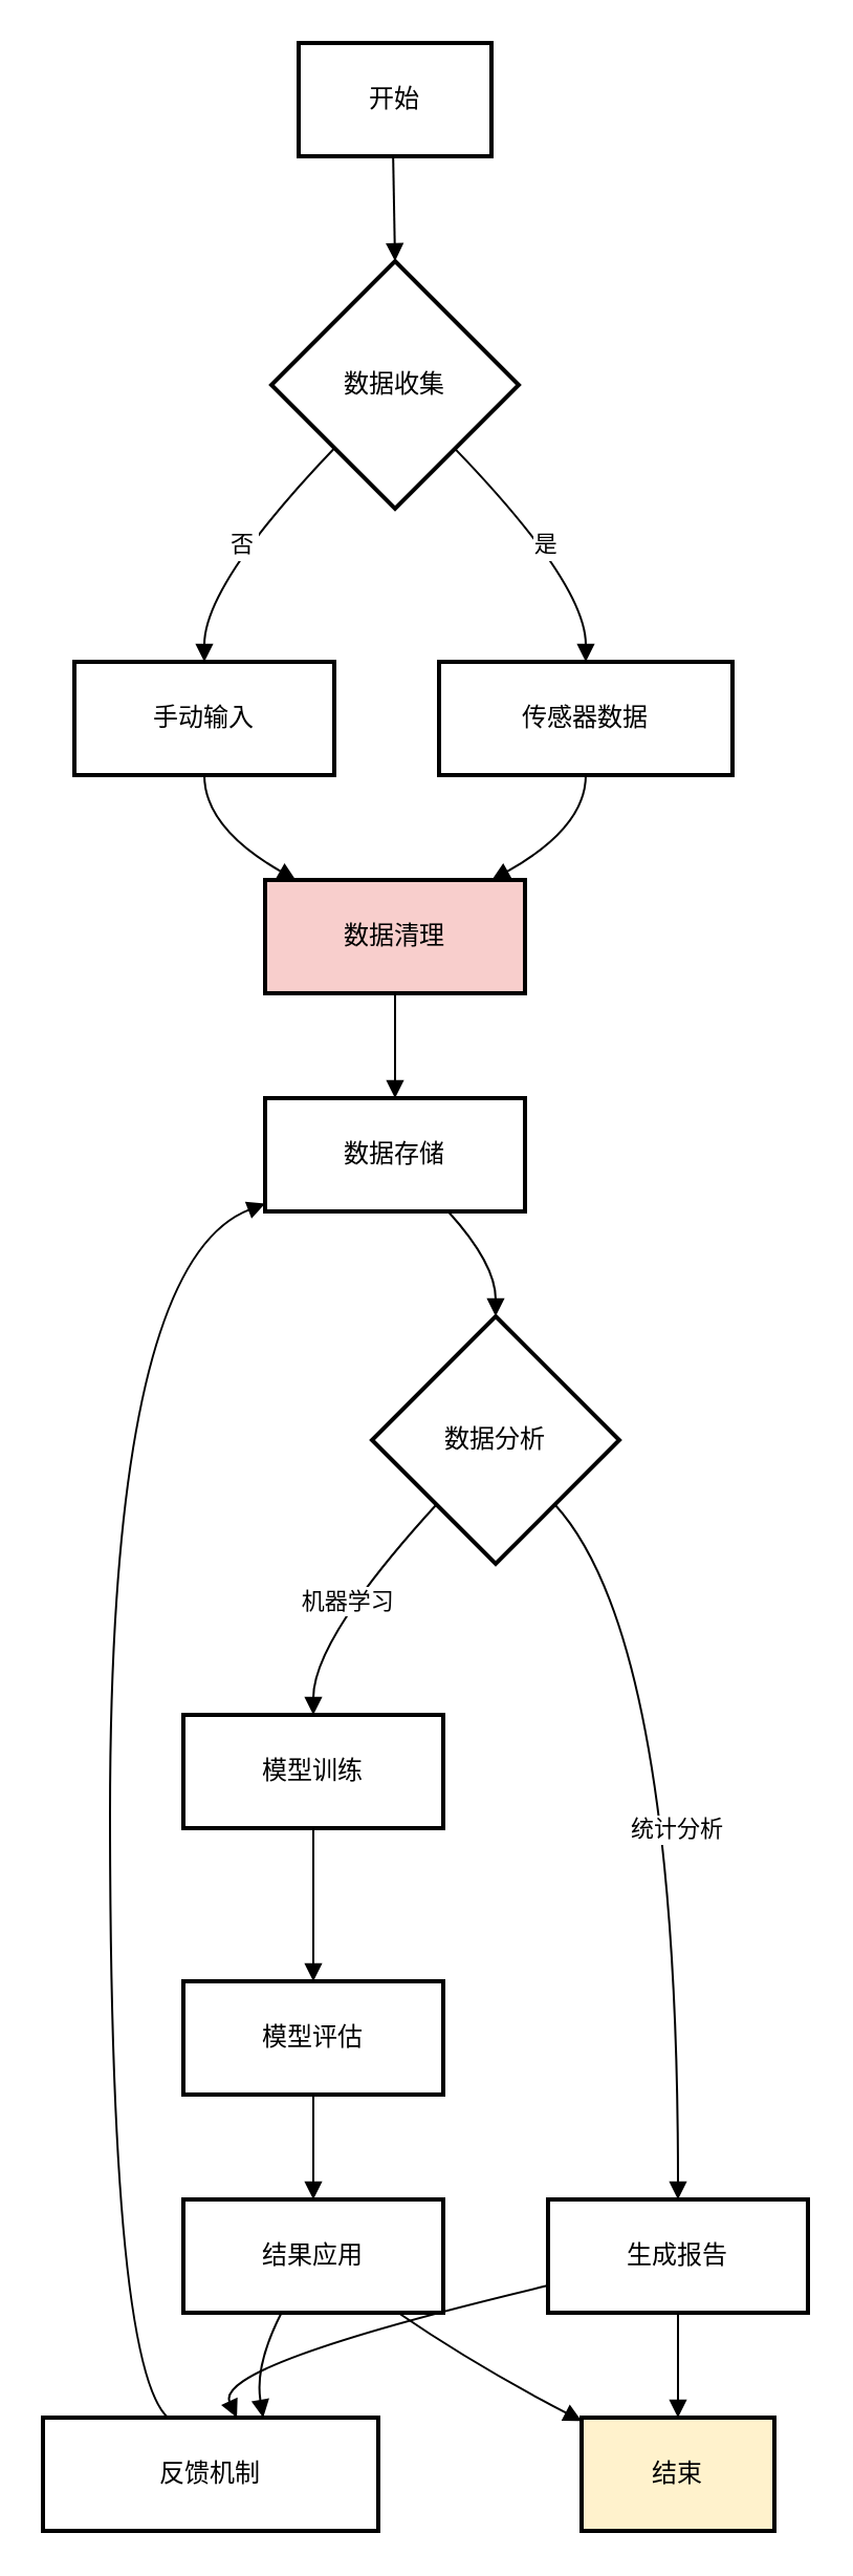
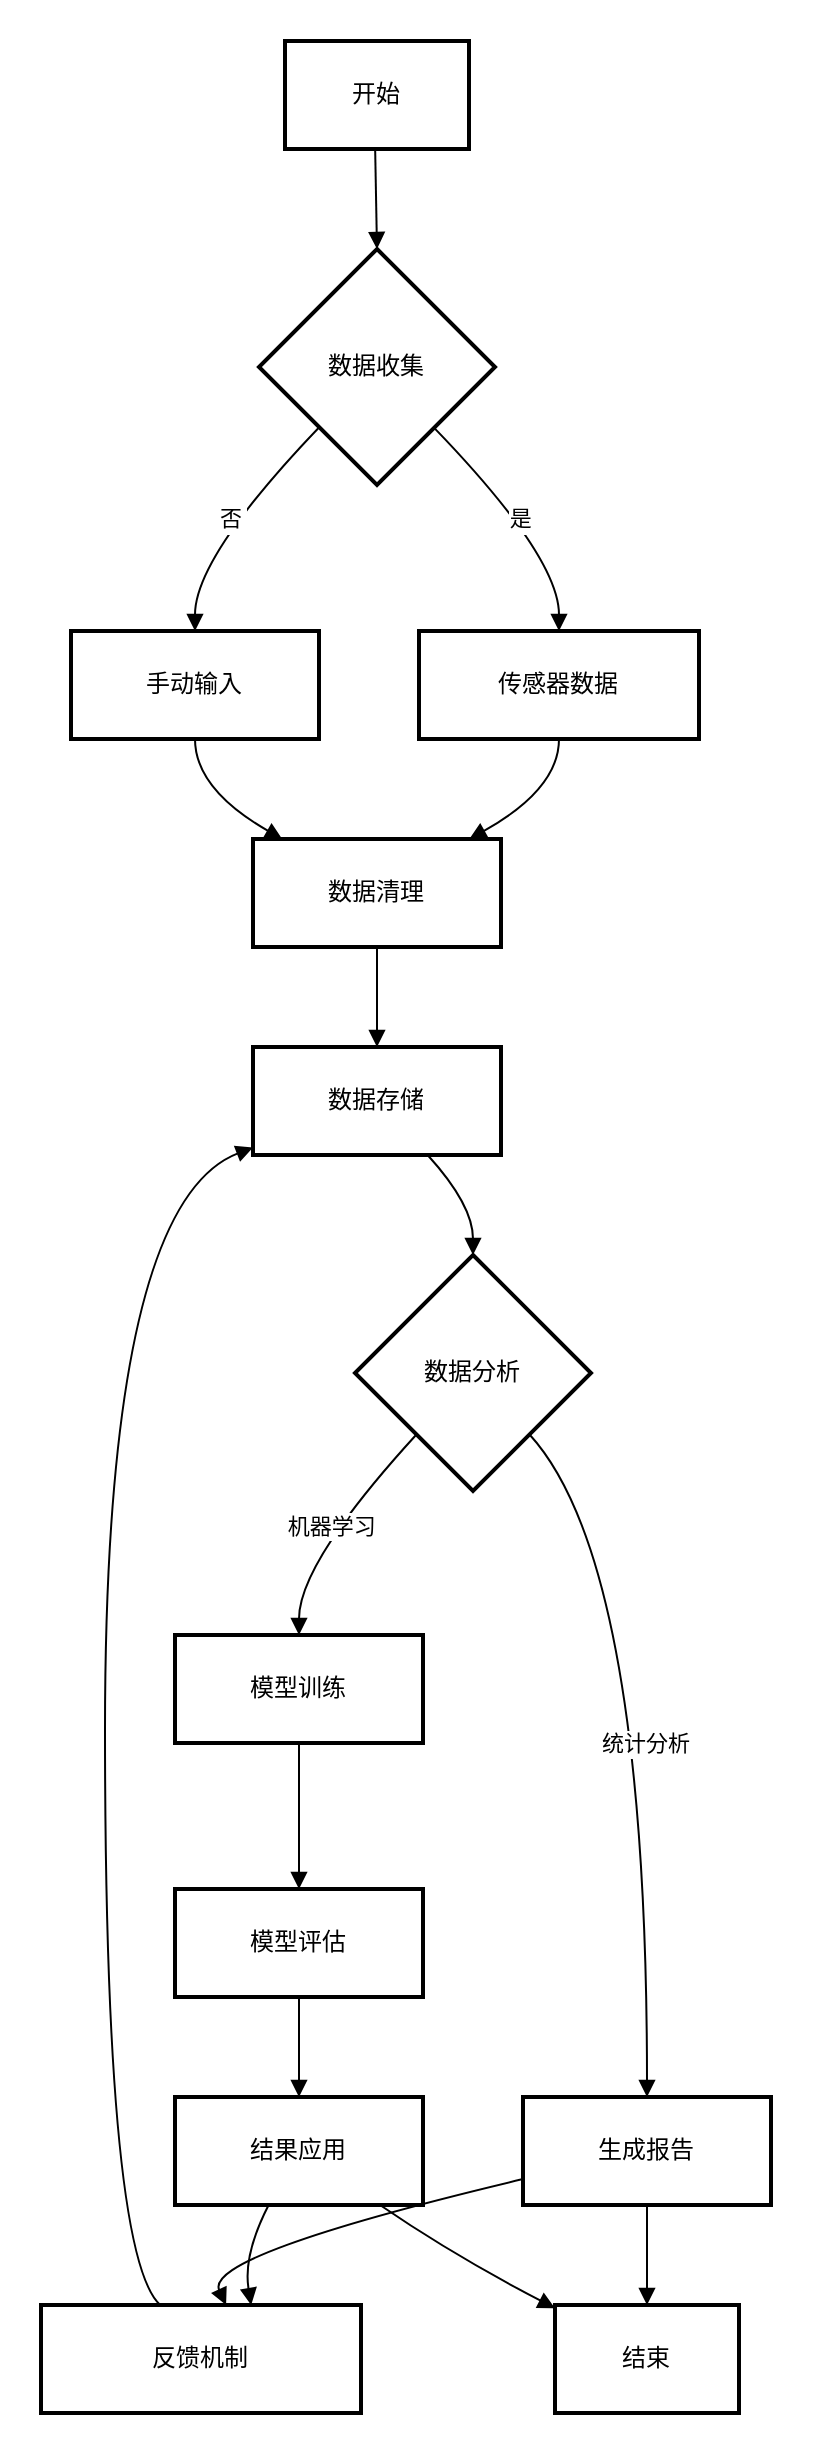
  <mxCell id="0" />
  <mxCell id="1" parent="0" />
  <mxCell id="2" value="开始" style="whiteSpace=wrap;strokeWidth=2;" vertex="1" parent="1"><mxGeometry x="142" y="20" width="92" height="54" as="geometry" /></mxCell>
  <mxCell id="3" value="数据收集" style="rhombus;strokeWidth=2;whiteSpace=wrap;" vertex="1" parent="1"><mxGeometry x="129" y="124" width="118" height="118" as="geometry" /></mxCell>
  <mxCell id="4" value="传感器数据" style="whiteSpace=wrap;strokeWidth=2;" vertex="1" parent="1"><mxGeometry x="209" y="315" width="140" height="54" as="geometry" /></mxCell>
  <mxCell id="5" value="手动输入" style="whiteSpace=wrap;strokeWidth=2;" vertex="1" parent="1"><mxGeometry x="35" y="315" width="124" height="54" as="geometry" /></mxCell>
- <mxCell id="6" value="数据清理" style="whiteSpace=wrap;strokeWidth=2;fillColor=#f8cecc;" vertex="1" parent="1"><mxGeometry x="126" y="419" width="124" height="54" as="geometry" /></mxCell>
+ <mxCell id="6" value="数据清理" style="whiteSpace=wrap;strokeWidth=2;" vertex="1" parent="1"><mxGeometry x="126" y="419" width="124" height="54" as="geometry" /></mxCell>
  <mxCell id="7" value="数据存储" style="whiteSpace=wrap;strokeWidth=2;" vertex="1" parent="1"><mxGeometry x="126" y="523" width="124" height="54" as="geometry" /></mxCell>
  <mxCell id="8" value="数据分析" style="rhombus;strokeWidth=2;whiteSpace=wrap;" vertex="1" parent="1"><mxGeometry x="177" y="627" width="118" height="118" as="geometry" /></mxCell>
  <mxCell id="9" value="生成报告" style="whiteSpace=wrap;strokeWidth=2;" vertex="1" parent="1"><mxGeometry x="261" y="1048" width="124" height="54" as="geometry" /></mxCell>
  <mxCell id="10" value="模型训练" style="whiteSpace=wrap;strokeWidth=2;" vertex="1" parent="1"><mxGeometry x="87" y="817" width="124" height="54" as="geometry" /></mxCell>
  <mxCell id="11" value="模型评估" style="whiteSpace=wrap;strokeWidth=2;" vertex="1" parent="1"><mxGeometry x="87" y="944" width="124" height="54" as="geometry" /></mxCell>
  <mxCell id="12" value="结果应用" style="whiteSpace=wrap;strokeWidth=2;" vertex="1" parent="1"><mxGeometry x="87" y="1048" width="124" height="54" as="geometry" /></mxCell>
  <mxCell id="13" value="反馈机制" style="whiteSpace=wrap;strokeWidth=2;" vertex="1" parent="1"><mxGeometry x="20" y="1152" width="160" height="54" as="geometry" /></mxCell>
- <mxCell id="14" value="结束" style="whiteSpace=wrap;strokeWidth=2;fillColor=#fff2cc;" vertex="1" parent="1"><mxGeometry x="277" y="1152" width="92" height="54" as="geometry" /></mxCell>
+ <mxCell id="14" value="结束" style="whiteSpace=wrap;strokeWidth=2;" vertex="1" parent="1"><mxGeometry x="277" y="1152" width="92" height="54" as="geometry" /></mxCell>
  <mxCell id="15" value="" style="curved=1;startArrow=none;endArrow=block;exitX=0.49;exitY=1;entryX=0.5;entryY=0;" edge="1" parent="1" source="2" target="3"><mxGeometry relative="1" as="geometry"><Array as="points" /></mxGeometry></mxCell>
  <mxCell id="16" value="是" style="curved=1;startArrow=none;endArrow=block;exitX=0.97;exitY=1;entryX=0.5;entryY=-0.01;" edge="1" parent="1" source="3" target="4"><mxGeometry relative="1" as="geometry"><Array as="points"><mxPoint x="279" y="278" /></Array></mxGeometry></mxCell>
  <mxCell id="17" value="否" style="curved=1;startArrow=none;endArrow=block;exitX=0.02;exitY=1;entryX=0.5;entryY=-0.01;" edge="1" parent="1" source="3" target="5"><mxGeometry relative="1" as="geometry"><Array as="points"><mxPoint x="97" y="278" /></Array></mxGeometry></mxCell>
  <mxCell id="18" value="" style="curved=1;startArrow=none;endArrow=block;exitX=0.5;exitY=0.99;entryX=0.88;entryY=-0.01;" edge="1" parent="1" source="4" target="6"><mxGeometry relative="1" as="geometry"><Array as="points"><mxPoint x="279" y="394" /></Array></mxGeometry></mxCell>
  <mxCell id="19" value="" style="curved=1;startArrow=none;endArrow=block;exitX=0.5;exitY=0.99;entryX=0.11;entryY=-0.01;" edge="1" parent="1" source="5" target="6"><mxGeometry relative="1" as="geometry"><Array as="points"><mxPoint x="97" y="394" /></Array></mxGeometry></mxCell>
  <mxCell id="20" value="" style="curved=1;startArrow=none;endArrow=block;exitX=0.5;exitY=0.99;entryX=0.5;entryY=-0.01;" edge="1" parent="1" source="6" target="7"><mxGeometry relative="1" as="geometry"><Array as="points" /></mxGeometry></mxCell>
  <mxCell id="21" value="" style="curved=1;startArrow=none;endArrow=block;exitX=0.7;exitY=0.99;entryX=0.5;entryY=0;" edge="1" parent="1" source="7" target="8"><mxGeometry relative="1" as="geometry"><Array as="points"><mxPoint x="236" y="602" /></Array></mxGeometry></mxCell>
  <mxCell id="22" value="统计分析" style="curved=1;startArrow=none;endArrow=block;exitX=0.96;exitY=1;entryX=0.5;entryY=-0.01;" edge="1" parent="1" source="8" target="9"><mxGeometry relative="1" as="geometry"><Array as="points"><mxPoint x="323" y="781" /></Array></mxGeometry></mxCell>
  <mxCell id="23" value="机器学习" style="curved=1;startArrow=none;endArrow=block;exitX=0.04;exitY=1;entryX=0.5;entryY=0;" edge="1" parent="1" source="8" target="10"><mxGeometry relative="1" as="geometry"><Array as="points"><mxPoint x="149" y="781" /></Array></mxGeometry></mxCell>
  <mxCell id="24" value="" style="curved=1;startArrow=none;endArrow=block;exitX=0.5;exitY=1;entryX=0.5;entryY=-0.01;" edge="1" parent="1" source="10" target="11"><mxGeometry relative="1" as="geometry"><Array as="points" /></mxGeometry></mxCell>
  <mxCell id="25" value="" style="curved=1;startArrow=none;endArrow=block;exitX=0.5;exitY=0.99;entryX=0.5;entryY=-0.01;" edge="1" parent="1" source="11" target="12"><mxGeometry relative="1" as="geometry"><Array as="points" /></mxGeometry></mxCell>
  <mxCell id="26" value="" style="curved=1;startArrow=none;endArrow=block;exitX=0.38;exitY=0.99;entryX=0.66;entryY=-0.01;" edge="1" parent="1" source="12" target="13"><mxGeometry relative="1" as="geometry"><Array as="points"><mxPoint x="121" y="1127" /></Array></mxGeometry></mxCell>
  <mxCell id="27" value="" style="curved=1;startArrow=none;endArrow=block;exitX=0.37;exitY=-0.01;entryX=0;entryY=0.93;" edge="1" parent="1" source="13" target="7"><mxGeometry relative="1" as="geometry"><Array as="points"><mxPoint x="52" y="1127" /><mxPoint x="52" y="602" /></Array></mxGeometry></mxCell>
  <mxCell id="28" value="" style="curved=1;startArrow=none;endArrow=block;exitX=0;exitY=0.76;entryX=0.58;entryY=-0.01;" edge="1" parent="1" source="9" target="13"><mxGeometry relative="1" as="geometry"><Array as="points"><mxPoint x="101" y="1127" /></Array></mxGeometry></mxCell>
  <mxCell id="29" value="" style="curved=1;startArrow=none;endArrow=block;exitX=0.5;exitY=0.99;entryX=0.5;entryY=-0.01;" edge="1" parent="1" source="9" target="14"><mxGeometry relative="1" as="geometry"><Array as="points" /></mxGeometry></mxCell>
  <mxCell id="30" value="" style="curved=1;startArrow=none;endArrow=block;exitX=0.82;exitY=0.99;entryX=0;entryY=0.03;" edge="1" parent="1" source="12" target="14"><mxGeometry relative="1" as="geometry"><Array as="points"><mxPoint x="226" y="1127" /></Array></mxGeometry></mxCell>
